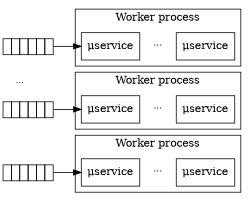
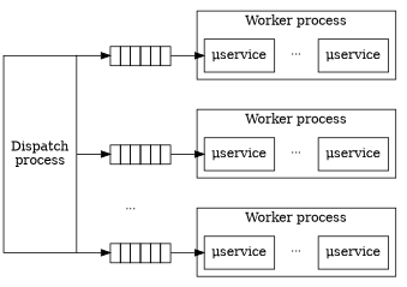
  digraph {
    compound=true
    rankdir=LR
    splines=false
    node [shape=rect]
    n1 [label=< 			<table border="0" cellborder="1" cellspacing="0"> 				<tr> 					<td> </td> 					<td> </td> 					<td> </td> 					<td> </td> 					<td> </td> 					<td> </td> 				</tr> 			</table> 		> margin=0 shape=none]
    n2 [label=< 			<table border="0" cellborder="1" cellspacing="0"> 				<tr> 					<td> </td> 					<td> </td> 					<td> </td> 					<td> </td> 					<td> </td> 					<td> </td> 				</tr> 			</table> 		> margin=0 shape=none]
    n3 [label=< 			<table border="0" cellborder="1" cellspacing="0"> 				<tr> 					<td> </td> 					<td> </td> 					<td> </td> 					<td> </td> 					<td> </td> 					<td> </td> 				</tr> 			</table> 		> margin=0 shape=none]
    n4 [label="μservice"]
    n5 [label="μservice"]
    n6 [label="μservice"]
    n7 [label="μservice"]
    n8 [label="μservice"]
    n9 [label="μservice"]
+   n10 [height=3 label="Dispatch\nprocess"]
    subgraph sub_1 {
      n1
      n2
      n3
    }
    subgraph sub_2 {
      label="Worker process"
      n2
      n3
      subgraph cluster_3 {
        label="Worker process"
        n4
        n5
      }
      subgraph cluster_4 {
        label="Worker process"
        n6
        n7
      }
      subgraph cluster_5 {
        label="Worker process"
        n8
        n9
      }
    }
    n1 -> n4
    n2 -> n3 [color=invis constraint=false label=<<sub>...</sub>>]
    n2 -> n6
    n3 -> n8
    n4 -> n5 [color=invis label=<<sub>...</sub>>]
    n6 -> n7 [color=invis label=<<sub>...</sub>>]
    n8 -> n9 [color=invis label=<<sub>...</sub>>]
+   n10 -> n1 [tailport=ne]
+   n10 -> n2
+   n10 -> n3 [tailport=se]
  }
